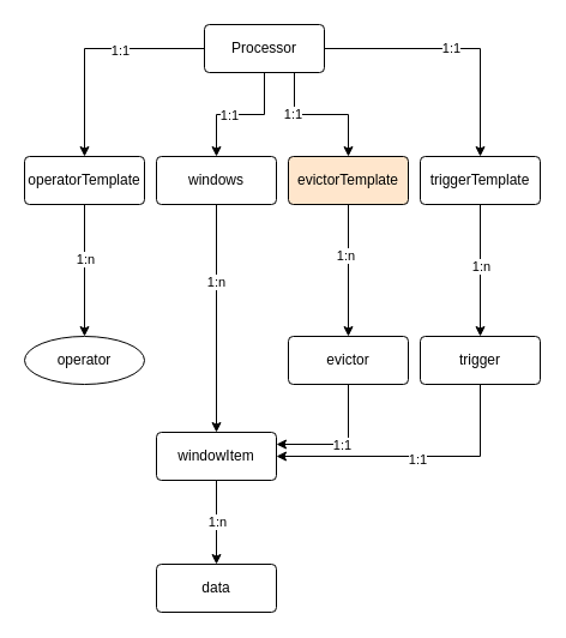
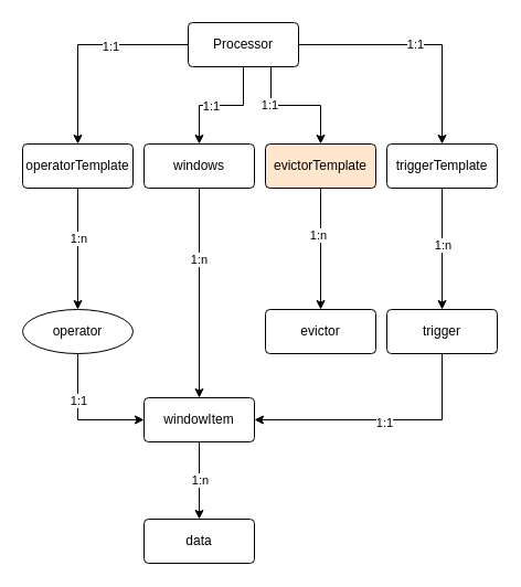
  <mxCell id="0" />
  <mxCell id="1" parent="0" />
  <mxCell id="2" style="edgeStyle=orthogonalEdgeStyle;rounded=0;orthogonalLoop=1;jettySize=auto;html=1;entryX=0.5;entryY=0;entryDx=0;entryDy=0;" edge="1" parent="1" source="10" target="13"><mxGeometry relative="1" as="geometry" /></mxCell>
  <mxCell id="3" value="1:1" style="edgeLabel;html=1;align=center;verticalAlign=middle;resizable=0;points=[];" vertex="1" connectable="0" parent="2"><mxGeometry x="-0.257" y="1" relative="1" as="geometry"><mxPoint as="offset" /></mxGeometry></mxCell>
  <mxCell id="4" style="edgeStyle=orthogonalEdgeStyle;rounded=0;orthogonalLoop=1;jettySize=auto;html=1;entryX=0.5;entryY=0;entryDx=0;entryDy=0;" edge="1" parent="1" source="10" target="16"><mxGeometry relative="1" as="geometry" /></mxCell>
  <mxCell id="5" value="1:1" style="edgeLabel;html=1;align=center;verticalAlign=middle;resizable=0;points=[];" vertex="1" connectable="0" parent="4"><mxGeometry x="-0.043" y="1" relative="1" as="geometry"><mxPoint as="offset" /></mxGeometry></mxCell>
  <mxCell id="6" style="edgeStyle=orthogonalEdgeStyle;rounded=0;orthogonalLoop=1;jettySize=auto;html=1;exitX=0.75;exitY=1;exitDx=0;exitDy=0;" edge="1" parent="1" source="10" target="19"><mxGeometry relative="1" as="geometry" /></mxCell>
  <mxCell id="7" value="1:1" style="edgeLabel;html=1;align=center;verticalAlign=middle;resizable=0;points=[];" vertex="1" connectable="0" parent="6"><mxGeometry x="-0.229" y="1" relative="1" as="geometry"><mxPoint x="-11" as="offset" /></mxGeometry></mxCell>
  <mxCell id="8" style="edgeStyle=orthogonalEdgeStyle;rounded=0;orthogonalLoop=1;jettySize=auto;html=1;" edge="1" parent="1" source="10" target="22"><mxGeometry relative="1" as="geometry" /></mxCell>
  <mxCell id="9" value="1:1" style="edgeLabel;html=1;align=center;verticalAlign=middle;resizable=0;points=[];" vertex="1" connectable="0" parent="8"><mxGeometry x="0.182" relative="1" as="geometry"><mxPoint as="offset" /></mxGeometry></mxCell>
  <mxCell id="10" value="Processor" style="rounded=1;arcSize=10;whiteSpace=wrap;html=1;align=center;" vertex="1" parent="1"><mxGeometry x="170" y="20" width="100" height="40" as="geometry" /></mxCell>
  <mxCell id="11" style="edgeStyle=orthogonalEdgeStyle;rounded=0;orthogonalLoop=1;jettySize=auto;html=1;" edge="1" parent="1" source="13" target="29"><mxGeometry relative="1" as="geometry" /></mxCell>
  <mxCell id="12" value="1:n" style="edgeLabel;html=1;align=center;verticalAlign=middle;resizable=0;points=[];" vertex="1" connectable="0" parent="11"><mxGeometry x="-0.182" relative="1" as="geometry"><mxPoint as="offset" /></mxGeometry></mxCell>
  <mxCell id="13" value="operatorTemplate" style="rounded=1;arcSize=10;whiteSpace=wrap;html=1;align=center;" vertex="1" parent="1"><mxGeometry x="20" y="130" width="100" height="40" as="geometry" /></mxCell>
  <mxCell id="14" style="edgeStyle=orthogonalEdgeStyle;rounded=0;orthogonalLoop=1;jettySize=auto;html=1;" edge="1" parent="1" source="16" target="35"><mxGeometry relative="1" as="geometry" /></mxCell>
  <mxCell id="15" value="1:n" style="edgeLabel;html=1;align=center;verticalAlign=middle;resizable=0;points=[];" vertex="1" connectable="0" parent="14"><mxGeometry x="-0.073" relative="1" as="geometry"><mxPoint as="offset" /></mxGeometry></mxCell>
  <mxCell id="16" value="triggerTemplate" style="rounded=1;arcSize=10;whiteSpace=wrap;html=1;align=center;" vertex="1" parent="1"><mxGeometry x="350" y="130" width="100" height="40" as="geometry" /></mxCell>
  <mxCell id="17" style="edgeStyle=orthogonalEdgeStyle;rounded=0;orthogonalLoop=1;jettySize=auto;html=1;entryX=0.5;entryY=0;entryDx=0;entryDy=0;" edge="1" parent="1" source="19" target="32"><mxGeometry relative="1" as="geometry" /></mxCell>
  <mxCell id="18" value="1:n" style="edgeLabel;html=1;align=center;verticalAlign=middle;resizable=0;points=[];" vertex="1" connectable="0" parent="17"><mxGeometry x="-0.236" y="-3" relative="1" as="geometry"><mxPoint as="offset" /></mxGeometry></mxCell>
  <mxCell id="19" value="evictorTemplate" style="rounded=1;arcSize=10;whiteSpace=wrap;html=1;align=center;fillColor=#ffe6cc;" vertex="1" parent="1"><mxGeometry x="240" y="130" width="100" height="40" as="geometry" /></mxCell>
  <mxCell id="20" style="edgeStyle=orthogonalEdgeStyle;rounded=0;orthogonalLoop=1;jettySize=auto;html=1;entryX=0.5;entryY=0;entryDx=0;entryDy=0;" edge="1" parent="1" source="22" target="25"><mxGeometry relative="1" as="geometry" /></mxCell>
  <mxCell id="21" value="1:n" style="edgeLabel;html=1;align=center;verticalAlign=middle;resizable=0;points=[];" vertex="1" connectable="0" parent="20"><mxGeometry x="-0.325" y="-1" relative="1" as="geometry"><mxPoint as="offset" /></mxGeometry></mxCell>
  <mxCell id="22" value="windows" style="rounded=1;arcSize=10;whiteSpace=wrap;html=1;align=center;" vertex="1" parent="1"><mxGeometry x="130" y="130" width="100" height="40" as="geometry" /></mxCell>
  <mxCell id="23" style="edgeStyle=orthogonalEdgeStyle;rounded=0;orthogonalLoop=1;jettySize=auto;html=1;entryX=0.5;entryY=0;entryDx=0;entryDy=0;" edge="1" parent="1" source="25" target="26"><mxGeometry relative="1" as="geometry"><mxPoint x="180" y="460" as="targetPoint" /></mxGeometry></mxCell>
  <mxCell id="24" value="1:n" style="edgeLabel;html=1;align=center;verticalAlign=middle;resizable=0;points=[];" vertex="1" connectable="0" parent="23"><mxGeometry x="-0.025" relative="1" as="geometry"><mxPoint as="offset" /></mxGeometry></mxCell>
  <mxCell id="25" value="windowItem" style="rounded=1;arcSize=10;whiteSpace=wrap;html=1;align=center;" vertex="1" parent="1"><mxGeometry x="130" y="360" width="100" height="40" as="geometry" /></mxCell>
  <mxCell id="26" value="data" style="rounded=1;arcSize=10;whiteSpace=wrap;html=1;align=center;" vertex="1" parent="1"><mxGeometry x="130" y="470" width="100" height="40" as="geometry" /></mxCell>
+ <mxCell id="27" style="edgeStyle=orthogonalEdgeStyle;rounded=0;orthogonalLoop=1;jettySize=auto;html=1;exitX=0.5;exitY=1;exitDx=0;exitDy=0;entryX=0;entryY=0.5;entryDx=0;entryDy=0;" edge="1" parent="1" source="29" target="25"><mxGeometry relative="1" as="geometry" /></mxCell>
+ <mxCell id="28" value="1:1" style="edgeLabel;html=1;align=center;verticalAlign=middle;resizable=0;points=[];" vertex="1" connectable="0" parent="27"><mxGeometry x="-0.297" relative="1" as="geometry"><mxPoint as="offset" /></mxGeometry></mxCell>
  <mxCell id="29" value="operator" style="ellipse;arcSize=10;whiteSpace=wrap;html=1;align=center;" vertex="1" parent="1"><mxGeometry x="20" y="280" width="100" height="40" as="geometry" /></mxCell>
- <mxCell id="30" style="edgeStyle=orthogonalEdgeStyle;rounded=0;orthogonalLoop=1;jettySize=auto;html=1;exitX=0.5;exitY=1;exitDx=0;exitDy=0;entryX=1;entryY=0.25;entryDx=0;entryDy=0;" edge="1" parent="1" source="32" target="25"><mxGeometry relative="1" as="geometry" /></mxCell>
- <mxCell id="31" value="1:1" style="edgeLabel;html=1;align=center;verticalAlign=middle;resizable=0;points=[];" vertex="1" connectable="0" parent="30"><mxGeometry x="0.022" relative="1" as="geometry"><mxPoint as="offset" /></mxGeometry></mxCell>
  <mxCell id="32" value="evictor" style="rounded=1;arcSize=10;whiteSpace=wrap;html=1;align=center;" vertex="1" parent="1"><mxGeometry x="240" y="280" width="100" height="40" as="geometry" /></mxCell>
  <mxCell id="33" style="edgeStyle=orthogonalEdgeStyle;rounded=0;orthogonalLoop=1;jettySize=auto;html=1;exitX=0.5;exitY=1;exitDx=0;exitDy=0;entryX=1;entryY=0.5;entryDx=0;entryDy=0;" edge="1" parent="1" source="35" target="25"><mxGeometry relative="1" as="geometry" /></mxCell>
  <mxCell id="34" value="1:1" style="edgeLabel;html=1;align=center;verticalAlign=middle;resizable=0;points=[];" vertex="1" connectable="0" parent="33"><mxGeometry x="-0.015" y="2" relative="1" as="geometry"><mxPoint as="offset" /></mxGeometry></mxCell>
  <mxCell id="35" value="trigger" style="rounded=1;arcSize=10;whiteSpace=wrap;html=1;align=center;" vertex="1" parent="1"><mxGeometry x="350" y="280" width="100" height="40" as="geometry" /></mxCell>
